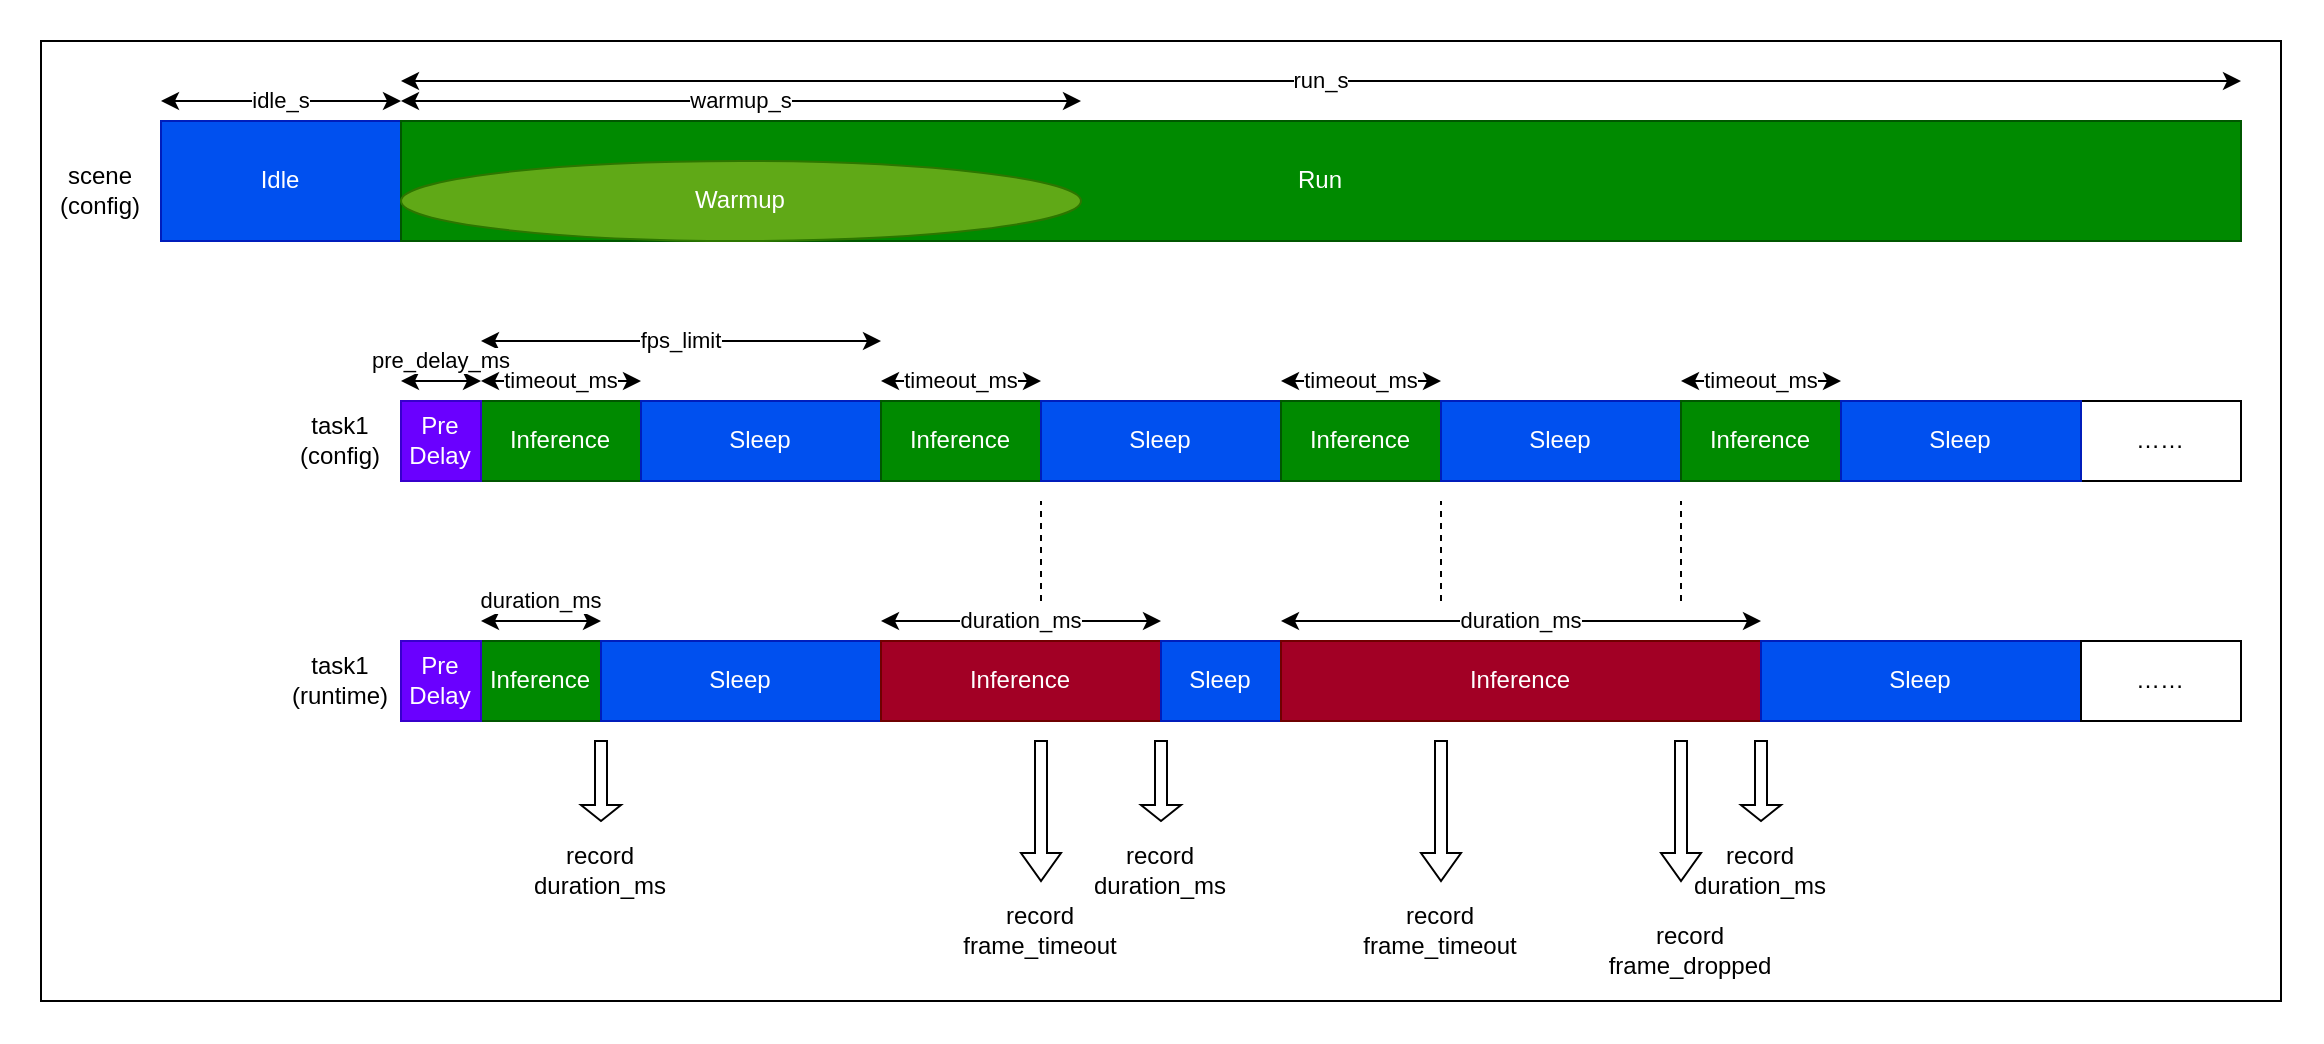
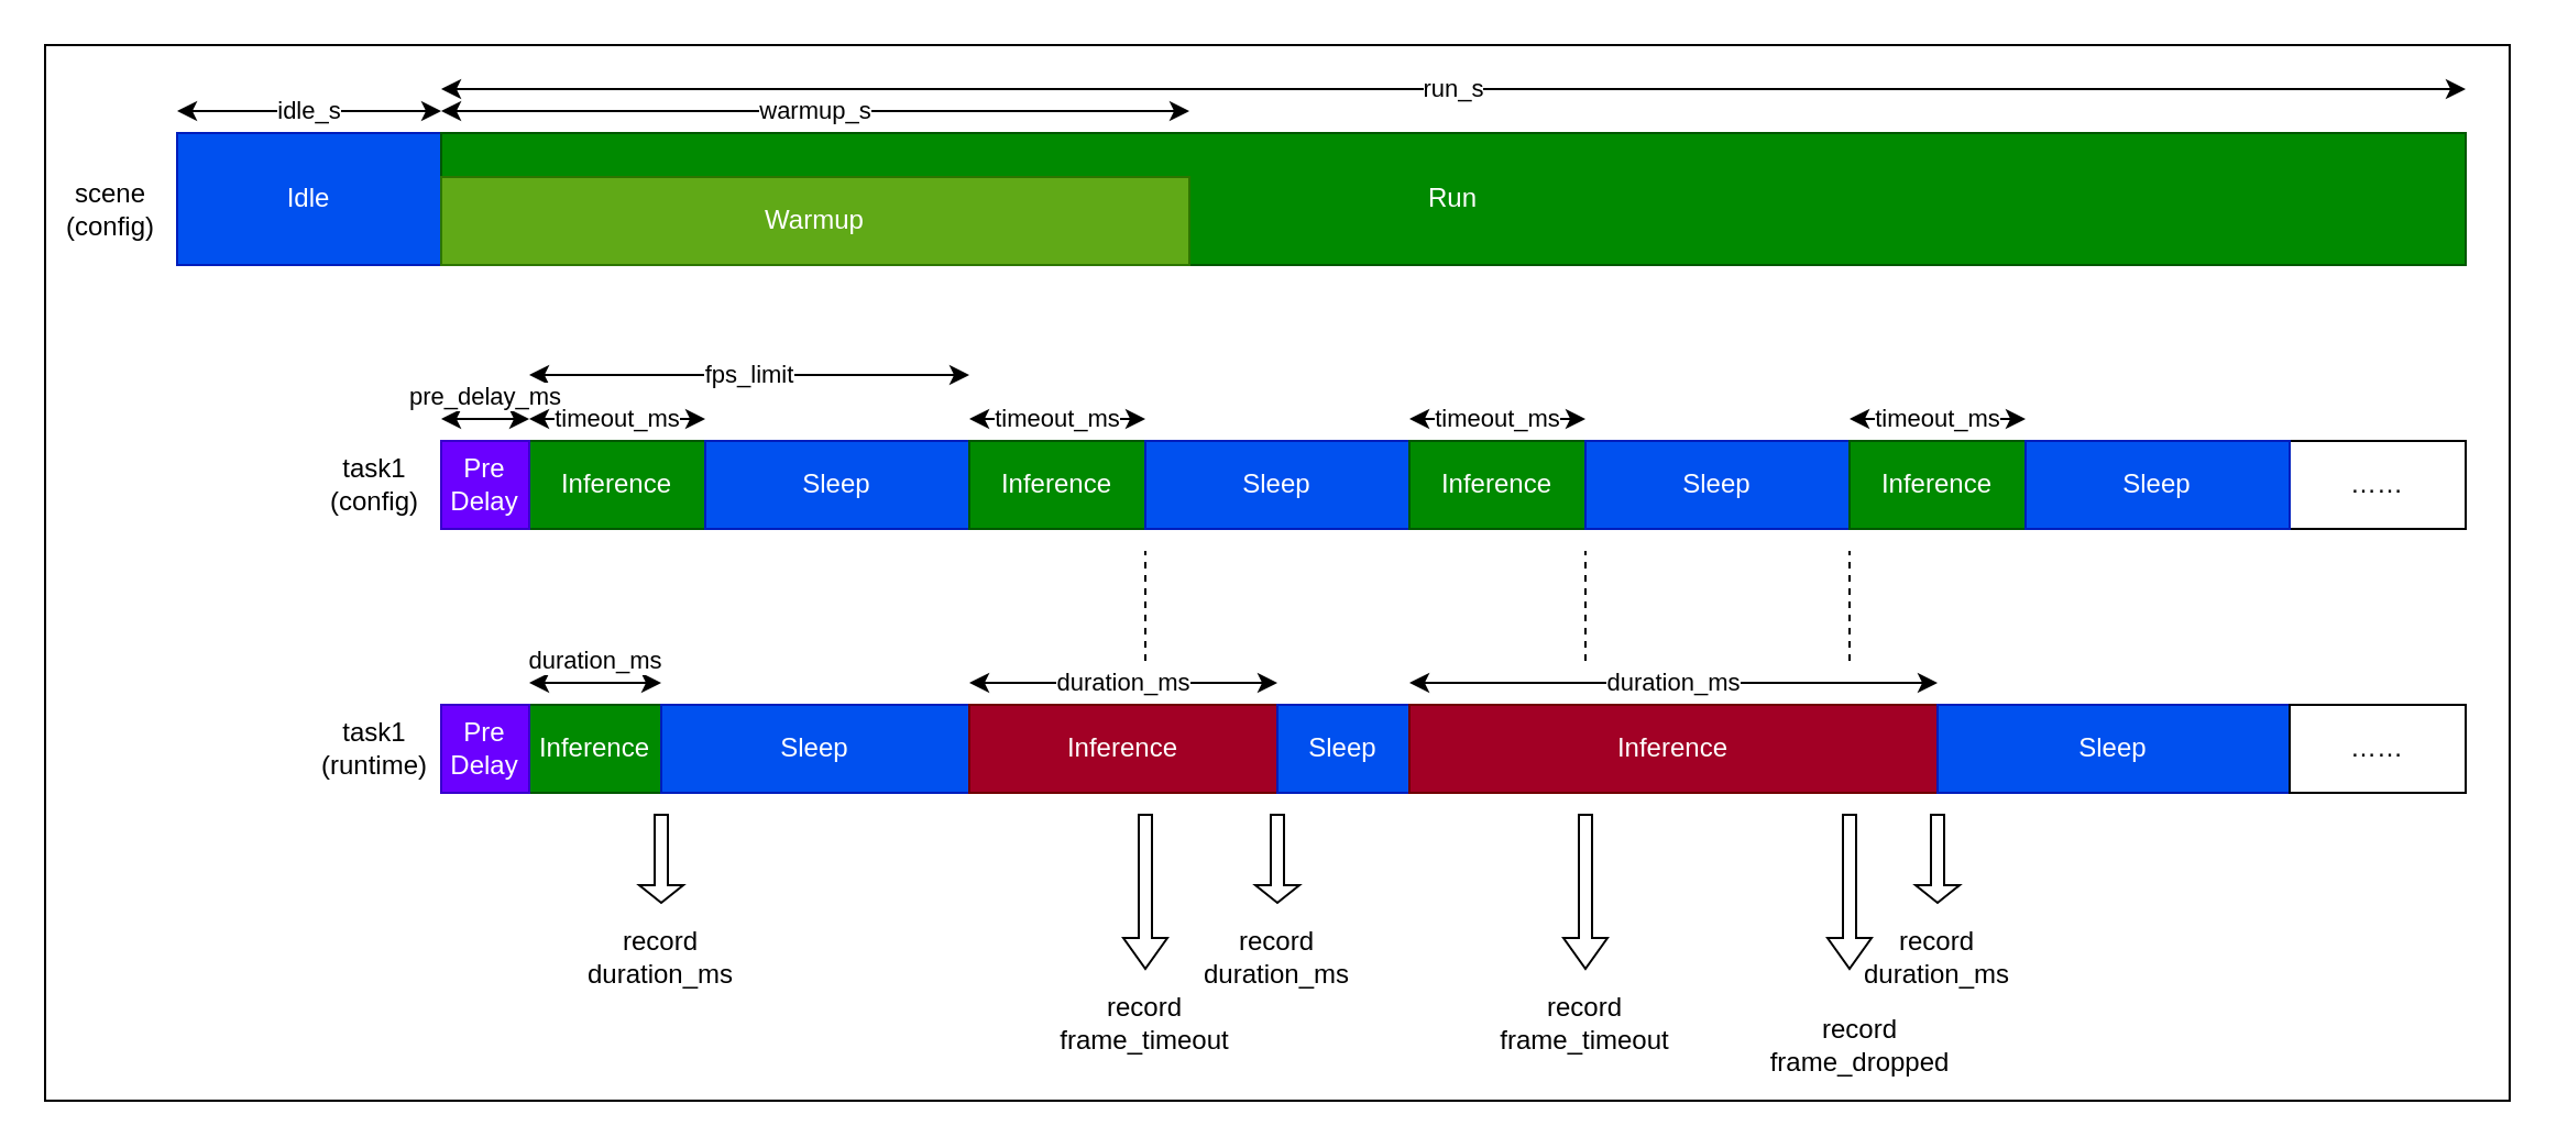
  <mxCell id="0" />
  <mxCell id="1" parent="0" />
  <mxCell id="2" value="" style="rounded=0;whiteSpace=wrap;html=1;fillColor=default;" vertex="1" parent="1"><mxGeometry x="20" y="20" width="1120" height="480" as="geometry" /></mxCell>
  <mxCell id="3" value="Inference" style="rounded=0;whiteSpace=wrap;html=1;fillColor=#008a00;fontColor=#ffffff;strokeColor=#005700;" vertex="1" parent="1"><mxGeometry x="240" y="320" width="60" height="40" as="geometry" /></mxCell>
  <mxCell id="4" value="Sleep" style="rounded=0;whiteSpace=wrap;html=1;fillColor=#0050ef;fontColor=#ffffff;strokeColor=#001DBC;" vertex="1" parent="1"><mxGeometry x="300" y="320" width="140" height="40" as="geometry" /></mxCell>
  <mxCell id="5" value="Inference" style="rounded=0;whiteSpace=wrap;html=1;fillColor=#a20025;fontColor=#ffffff;strokeColor=#6F0000;" vertex="1" parent="1"><mxGeometry x="440" y="320" width="140" height="40" as="geometry" /></mxCell>
  <mxCell id="6" value="Pre&lt;br&gt;Delay" style="rounded=0;whiteSpace=wrap;html=1;fillColor=#6a00ff;fontColor=#ffffff;strokeColor=#3700CC;" vertex="1" parent="1"><mxGeometry x="200" y="320" width="40" height="40" as="geometry" /></mxCell>
  <mxCell id="7" value="task1&lt;br&gt;(runtime)" style="text;html=1;strokeColor=none;fillColor=none;align=center;verticalAlign=middle;whiteSpace=wrap;rounded=0;" vertex="1" parent="1"><mxGeometry x="140" y="325" width="60" height="30" as="geometry" /></mxCell>
  <mxCell id="8" value="Idle" style="rounded=0;whiteSpace=wrap;html=1;fillColor=#0050ef;fontColor=#ffffff;strokeColor=#001DBC;" parent="1" vertex="1"><mxGeometry x="80" y="60" width="120" height="60" as="geometry" /></mxCell>
  <mxCell id="9" value="Run" style="rounded=0;whiteSpace=wrap;html=1;fillColor=#008a00;fontColor=#ffffff;strokeColor=#005700;" parent="1" vertex="1"><mxGeometry x="200" y="60" width="920" height="60" as="geometry" /></mxCell>
- <mxCell id="10" value="Warmup" style="ellipse;whiteSpace=wrap;html=1;fillColor=#60a917;fontColor=#ffffff;strokeColor=#2D7600;" parent="1" vertex="1"><mxGeometry x="200" y="80" width="340" height="40" as="geometry" /></mxCell>
+ <mxCell id="10" value="Warmup" style="rounded=0;whiteSpace=wrap;html=1;fillColor=#60a917;fontColor=#ffffff;strokeColor=#2D7600;" parent="1" vertex="1"><mxGeometry x="200" y="80" width="340" height="40" as="geometry" /></mxCell>
  <mxCell id="11" value="idle_s" style="endArrow=classic;startArrow=classic;html=1;strokeWidth=1;" edge="1" parent="1"><mxGeometry width="50" height="50" relative="1" as="geometry"><mxPoint x="80" y="50" as="sourcePoint" /><mxPoint x="200" y="50" as="targetPoint" /></mxGeometry></mxCell>
  <mxCell id="12" value="warmup_s" style="endArrow=classic;startArrow=classic;html=1;strokeWidth=1;" edge="1" parent="1"><mxGeometry width="50" height="50" relative="1" as="geometry"><mxPoint x="200" y="50" as="sourcePoint" /><mxPoint x="540" y="50" as="targetPoint" /></mxGeometry></mxCell>
  <mxCell id="13" value="run_s" style="endArrow=classic;startArrow=classic;html=1;strokeWidth=1;" edge="1" parent="1"><mxGeometry width="50" height="50" relative="1" as="geometry"><mxPoint x="200" y="40" as="sourcePoint" /><mxPoint x="1120" y="40" as="targetPoint" /></mxGeometry></mxCell>
  <mxCell id="14" value="Inference" style="rounded=0;whiteSpace=wrap;html=1;fillColor=#008a00;fontColor=#ffffff;strokeColor=#005700;" vertex="1" parent="1"><mxGeometry x="240" y="200" width="80" height="40" as="geometry" /></mxCell>
  <mxCell id="15" value="Sleep" style="rounded=0;whiteSpace=wrap;html=1;fillColor=#0050ef;fontColor=#ffffff;strokeColor=#001DBC;" vertex="1" parent="1"><mxGeometry x="320" y="200" width="120" height="40" as="geometry" /></mxCell>
  <mxCell id="16" value="Inference" style="rounded=0;whiteSpace=wrap;html=1;fillColor=#008a00;fontColor=#ffffff;strokeColor=#005700;" vertex="1" parent="1"><mxGeometry x="440" y="200" width="80" height="40" as="geometry" /></mxCell>
  <mxCell id="17" value="Sleep" style="rounded=0;whiteSpace=wrap;html=1;fillColor=#0050ef;fontColor=#ffffff;strokeColor=#001DBC;" vertex="1" parent="1"><mxGeometry x="520" y="200" width="120" height="40" as="geometry" /></mxCell>
  <mxCell id="18" value="fps_limit" style="endArrow=classic;startArrow=classic;html=1;strokeWidth=1;" edge="1" parent="1"><mxGeometry width="50" height="50" relative="1" as="geometry"><mxPoint x="240" y="170" as="sourcePoint" /><mxPoint x="440" y="170" as="targetPoint" /></mxGeometry></mxCell>
  <mxCell id="19" value="Pre&lt;br&gt;Delay" style="rounded=0;whiteSpace=wrap;html=1;fillColor=#6a00ff;fontColor=#ffffff;strokeColor=#3700CC;" vertex="1" parent="1"><mxGeometry x="200" y="200" width="40" height="40" as="geometry" /></mxCell>
  <mxCell id="20" value="pre_delay_ms" style="endArrow=classic;startArrow=classic;html=1;strokeWidth=1;" edge="1" parent="1"><mxGeometry y="10" width="50" height="50" relative="1" as="geometry"><mxPoint x="200" y="190" as="sourcePoint" /><mxPoint x="240" y="190" as="targetPoint" /><mxPoint as="offset" /></mxGeometry></mxCell>
  <mxCell id="21" value="timeout_ms" style="endArrow=classic;startArrow=classic;html=1;strokeWidth=1;" edge="1" parent="1"><mxGeometry width="50" height="50" relative="1" as="geometry"><mxPoint x="240" y="190" as="sourcePoint" /><mxPoint x="320" y="190" as="targetPoint" /></mxGeometry></mxCell>
  <mxCell id="22" value="timeout_ms" style="endArrow=classic;startArrow=classic;html=1;strokeWidth=1;" edge="1" parent="1"><mxGeometry width="50" height="50" relative="1" as="geometry"><mxPoint x="440" y="190" as="sourcePoint" /><mxPoint x="520" y="190" as="targetPoint" /></mxGeometry></mxCell>
  <mxCell id="23" value="scene&lt;br&gt;(config)" style="text;html=1;strokeColor=none;fillColor=none;align=center;verticalAlign=middle;whiteSpace=wrap;rounded=0;" vertex="1" parent="1"><mxGeometry x="20" y="80" width="60" height="30" as="geometry" /></mxCell>
  <mxCell id="24" value="task1&lt;br&gt;(config)" style="text;html=1;strokeColor=none;fillColor=none;align=center;verticalAlign=middle;whiteSpace=wrap;rounded=0;" vertex="1" parent="1"><mxGeometry x="140" y="205" width="60" height="30" as="geometry" /></mxCell>
  <mxCell id="25" value="……" style="rounded=0;whiteSpace=wrap;html=1;" vertex="1" parent="1"><mxGeometry x="1040" y="200" width="80" height="40" as="geometry" /></mxCell>
  <mxCell id="26" value="Inference" style="rounded=0;whiteSpace=wrap;html=1;fillColor=#008a00;fontColor=#ffffff;strokeColor=#005700;" vertex="1" parent="1"><mxGeometry x="640" y="200" width="80" height="40" as="geometry" /></mxCell>
  <mxCell id="27" value="Sleep" style="rounded=0;whiteSpace=wrap;html=1;fillColor=#0050ef;fontColor=#ffffff;strokeColor=#001DBC;" vertex="1" parent="1"><mxGeometry x="720" y="200" width="120" height="40" as="geometry" /></mxCell>
  <mxCell id="28" value="timeout_ms" style="endArrow=classic;startArrow=classic;html=1;strokeWidth=1;" edge="1" parent="1"><mxGeometry width="50" height="50" relative="1" as="geometry"><mxPoint x="640" y="190" as="sourcePoint" /><mxPoint x="720" y="190" as="targetPoint" /></mxGeometry></mxCell>
  <mxCell id="29" value="Inference" style="rounded=0;whiteSpace=wrap;html=1;fillColor=#008a00;fontColor=#ffffff;strokeColor=#005700;" vertex="1" parent="1"><mxGeometry x="840" y="200" width="80" height="40" as="geometry" /></mxCell>
  <mxCell id="30" value="Sleep" style="rounded=0;whiteSpace=wrap;html=1;fillColor=#0050ef;fontColor=#ffffff;strokeColor=#001DBC;" vertex="1" parent="1"><mxGeometry x="920" y="200" width="120" height="40" as="geometry" /></mxCell>
  <mxCell id="31" value="timeout_ms" style="endArrow=classic;startArrow=classic;html=1;strokeWidth=1;" edge="1" parent="1"><mxGeometry width="50" height="50" relative="1" as="geometry"><mxPoint x="840" y="190" as="sourcePoint" /><mxPoint x="920" y="190" as="targetPoint" /></mxGeometry></mxCell>
  <mxCell id="32" value="Sleep" style="rounded=0;whiteSpace=wrap;html=1;fillColor=#0050ef;fontColor=#ffffff;strokeColor=#001DBC;" vertex="1" parent="1"><mxGeometry x="580" y="320" width="60" height="40" as="geometry" /></mxCell>
  <mxCell id="33" value="Inference" style="rounded=0;whiteSpace=wrap;html=1;fillColor=#a20025;fontColor=#ffffff;strokeColor=#6F0000;" vertex="1" parent="1"><mxGeometry x="640" y="320" width="240" height="40" as="geometry" /></mxCell>
  <mxCell id="34" value="Sleep" style="rounded=0;whiteSpace=wrap;html=1;fillColor=#0050ef;fontColor=#ffffff;strokeColor=#001DBC;" vertex="1" parent="1"><mxGeometry x="880" y="320" width="160" height="40" as="geometry" /></mxCell>
  <mxCell id="35" value="duration_ms" style="endArrow=classic;startArrow=classic;html=1;strokeWidth=1;" edge="1" parent="1"><mxGeometry y="10" width="50" height="50" relative="1" as="geometry"><mxPoint x="240" y="310" as="sourcePoint" /><mxPoint x="300" y="310" as="targetPoint" /><mxPoint as="offset" /></mxGeometry></mxCell>
  <mxCell id="36" value="duration_ms" style="endArrow=classic;startArrow=classic;html=1;strokeWidth=1;" edge="1" parent="1"><mxGeometry width="50" height="50" relative="1" as="geometry"><mxPoint x="440" y="310" as="sourcePoint" /><mxPoint x="580" y="310" as="targetPoint" /></mxGeometry></mxCell>
  <mxCell id="37" value="duration_ms" style="endArrow=classic;startArrow=classic;html=1;strokeWidth=1;" edge="1" parent="1"><mxGeometry width="50" height="50" relative="1" as="geometry"><mxPoint x="640" y="310" as="sourcePoint" /><mxPoint x="880" y="310" as="targetPoint" /></mxGeometry></mxCell>
  <mxCell id="38" value="" style="shape=singleArrow;direction=south;whiteSpace=wrap;html=1;" vertex="1" parent="1"><mxGeometry x="290" y="370" width="20" height="40" as="geometry" /></mxCell>
  <mxCell id="39" value="record&lt;br&gt;duration_ms" style="text;html=1;strokeColor=none;fillColor=none;align=center;verticalAlign=middle;whiteSpace=wrap;rounded=0;" vertex="1" parent="1"><mxGeometry x="270" y="420" width="60" height="30" as="geometry" /></mxCell>
  <mxCell id="40" value="" style="shape=singleArrow;direction=south;whiteSpace=wrap;html=1;" vertex="1" parent="1"><mxGeometry x="510" y="370" width="20" height="70" as="geometry" /></mxCell>
  <mxCell id="41" value="record&lt;br&gt;frame_timeout" style="text;html=1;strokeColor=none;fillColor=none;align=center;verticalAlign=middle;whiteSpace=wrap;rounded=0;" vertex="1" parent="1"><mxGeometry x="490" y="450" width="60" height="30" as="geometry" /></mxCell>
  <mxCell id="42" value="" style="shape=singleArrow;direction=south;whiteSpace=wrap;html=1;" vertex="1" parent="1"><mxGeometry x="570" y="370" width="20" height="40" as="geometry" /></mxCell>
  <mxCell id="43" value="record&lt;br&gt;duration_ms" style="text;html=1;strokeColor=none;fillColor=none;align=center;verticalAlign=middle;whiteSpace=wrap;rounded=0;" vertex="1" parent="1"><mxGeometry x="550" y="420" width="60" height="30" as="geometry" /></mxCell>
  <mxCell id="44" value="" style="shape=singleArrow;direction=south;whiteSpace=wrap;html=1;" vertex="1" parent="1"><mxGeometry x="870" y="370" width="20" height="40" as="geometry" /></mxCell>
  <mxCell id="45" value="record&lt;br&gt;duration_ms" style="text;html=1;strokeColor=none;fillColor=none;align=center;verticalAlign=middle;whiteSpace=wrap;rounded=0;" vertex="1" parent="1"><mxGeometry x="850" y="420" width="60" height="30" as="geometry" /></mxCell>
  <mxCell id="46" value="" style="shape=singleArrow;direction=south;whiteSpace=wrap;html=1;" vertex="1" parent="1"><mxGeometry x="710" y="370" width="20" height="70" as="geometry" /></mxCell>
  <mxCell id="47" value="record&lt;br&gt;frame_timeout" style="text;html=1;strokeColor=none;fillColor=none;align=center;verticalAlign=middle;whiteSpace=wrap;rounded=0;" vertex="1" parent="1"><mxGeometry x="690" y="450" width="60" height="30" as="geometry" /></mxCell>
  <mxCell id="48" value="" style="shape=singleArrow;direction=south;whiteSpace=wrap;html=1;" vertex="1" parent="1"><mxGeometry x="830" y="370" width="20" height="70" as="geometry" /></mxCell>
  <mxCell id="49" value="record&lt;br&gt;frame_dropped" style="text;html=1;strokeColor=none;fillColor=none;align=center;verticalAlign=middle;whiteSpace=wrap;rounded=0;" vertex="1" parent="1"><mxGeometry x="815" y="460" width="60" height="30" as="geometry" /></mxCell>
  <mxCell id="50" value="……" style="rounded=0;whiteSpace=wrap;html=1;" vertex="1" parent="1"><mxGeometry x="1040" y="320" width="80" height="40" as="geometry" /></mxCell>
  <mxCell id="51" value="" style="endArrow=none;dashed=1;html=1;" edge="1" parent="1"><mxGeometry width="50" height="50" relative="1" as="geometry"><mxPoint x="520" y="300" as="sourcePoint" /><mxPoint x="520" y="250" as="targetPoint" /></mxGeometry></mxCell>
  <mxCell id="52" value="" style="endArrow=none;dashed=1;html=1;" edge="1" parent="1"><mxGeometry width="50" height="50" relative="1" as="geometry"><mxPoint x="720" y="300" as="sourcePoint" /><mxPoint x="720" y="250" as="targetPoint" /></mxGeometry></mxCell>
  <mxCell id="53" value="" style="endArrow=none;dashed=1;html=1;" edge="1" parent="1"><mxGeometry width="50" height="50" relative="1" as="geometry"><mxPoint x="840" y="300" as="sourcePoint" /><mxPoint x="840" y="250" as="targetPoint" /></mxGeometry></mxCell>
